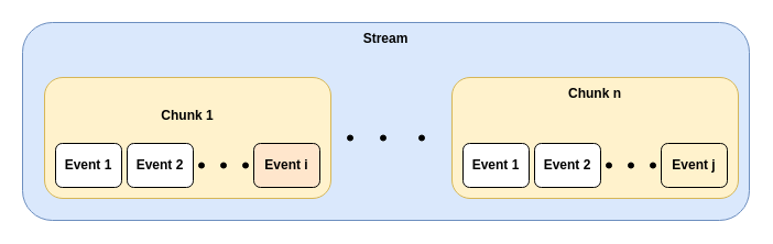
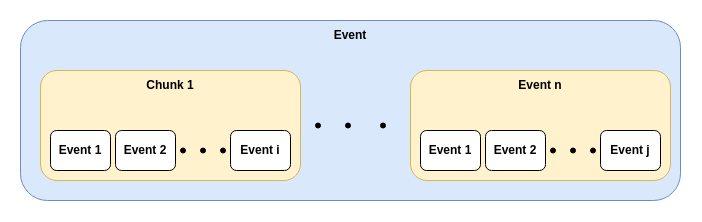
  <mxCell id="0" />
  <mxCell id="1" parent="0" />
  <mxCell id="2" value="" style="rounded=1;whiteSpace=wrap;html=1;fillColor=#dae8fc;strokeColor=#6c8ebf;" parent="1" vertex="1"><mxGeometry width="660" height="180" as="geometry" x="20" y="20" /></mxCell>
  <mxCell id="3" value="" style="rounded=1;whiteSpace=wrap;html=1;fillColor=#fff2cc;strokeColor=#d6b656;" parent="1" vertex="1"><mxGeometry x="40" y="70" width="260" height="110" as="geometry" /></mxCell>
- <mxCell id="4" value="&lt;b&gt;Stream&lt;/b&gt;" style="text;html=1;strokeColor=none;fillColor=none;align=center;verticalAlign=middle;whiteSpace=wrap;rounded=0;" parent="1" vertex="1"><mxGeometry x="320" width="60" height="30" as="geometry" y="20" /></mxCell>
+ <mxCell id="4" value="&lt;b&gt;Event&lt;/b&gt;" style="text;html=1;strokeColor=none;fillColor=none;align=center;verticalAlign=middle;whiteSpace=wrap;rounded=0;" parent="1" vertex="1"><mxGeometry x="320" width="60" height="30" as="geometry" y="20" /></mxCell>
  <mxCell id="5" value="&lt;b&gt;Event 1&lt;/b&gt;" style="rounded=1;whiteSpace=wrap;html=1;" parent="1" vertex="1"><mxGeometry x="50" y="130" width="60" height="40" as="geometry" /></mxCell>
  <mxCell id="6" value="&lt;b&gt;Event 2&lt;/b&gt;" style="rounded=1;whiteSpace=wrap;html=1;" parent="1" vertex="1"><mxGeometry x="115" y="130" width="60" height="40" as="geometry" /></mxCell>
- <mxCell id="7" value="&lt;b&gt;Event i&lt;/b&gt;" style="rounded=1;whiteSpace=wrap;html=1;fillColor=#ffe6cc;" parent="1" vertex="1"><mxGeometry x="230" y="130" width="60" height="40" as="geometry" /></mxCell>
+ <mxCell id="7" value="&lt;b&gt;Event i&lt;/b&gt;" style="rounded=1;whiteSpace=wrap;html=1;" parent="1" vertex="1"><mxGeometry x="230" y="130" width="60" height="40" as="geometry" /></mxCell>
  <mxCell id="8" value="" style="ellipse;whiteSpace=wrap;html=1;aspect=fixed;fillColor=#000;" parent="1" vertex="1"><mxGeometry x="180" y="147.5" width="5" height="5" as="geometry" /></mxCell>
  <mxCell id="9" value="" style="ellipse;whiteSpace=wrap;html=1;aspect=fixed;fillColor=#000;" parent="1" vertex="1"><mxGeometry x="200" y="147.5" width="5" height="5" as="geometry" /></mxCell>
  <mxCell id="10" value="" style="ellipse;whiteSpace=wrap;html=1;aspect=fixed;fillColor=#000;" parent="1" vertex="1"><mxGeometry x="220" y="147.5" width="5" height="5" as="geometry" /></mxCell>
- <mxCell id="11" value="&lt;b&gt;Chunk 1&lt;/b&gt;" style="text;html=1;strokeColor=none;fillColor=none;align=center;verticalAlign=middle;whiteSpace=wrap;rounded=0;" parent="1" vertex="1"><mxGeometry x="140" y="90" width="60" height="30" as="geometry" /></mxCell>
+ <mxCell id="11" value="&lt;b&gt;Chunk 1&lt;/b&gt;" style="text;html=1;strokeColor=none;fillColor=none;align=center;verticalAlign=middle;whiteSpace=wrap;rounded=0;" parent="1" vertex="1"><mxGeometry x="140" y="70" width="60" height="30" as="geometry" /></mxCell>
  <mxCell id="12" value="" style="rounded=1;whiteSpace=wrap;html=1;fillColor=#fff2cc;strokeColor=#d6b656;" parent="1" vertex="1"><mxGeometry x="410" y="70" width="260" height="110" as="geometry" /></mxCell>
  <mxCell id="13" value="&lt;b&gt;Event 1&lt;/b&gt;" style="rounded=1;whiteSpace=wrap;html=1;" parent="1" vertex="1"><mxGeometry x="420" y="130" width="60" height="40" as="geometry" /></mxCell>
  <mxCell id="14" value="&lt;b&gt;Event 2&lt;/b&gt;" style="rounded=1;whiteSpace=wrap;html=1;" parent="1" vertex="1"><mxGeometry x="485" y="130" width="60" height="40" as="geometry" /></mxCell>
- <mxCell id="15" value="&lt;b&gt;Event j&lt;/b&gt;" style="rounded=1;whiteSpace=wrap;html=1;fillColor=#fff2cc;" parent="1" vertex="1"><mxGeometry x="600" y="130" width="60" height="40" as="geometry" /></mxCell>
+ <mxCell id="15" value="&lt;b&gt;Event j&lt;/b&gt;" style="rounded=1;whiteSpace=wrap;html=1;" parent="1" vertex="1"><mxGeometry x="600" y="130" width="60" height="40" as="geometry" /></mxCell>
  <mxCell id="16" value="" style="ellipse;whiteSpace=wrap;html=1;aspect=fixed;fillColor=#000;" parent="1" vertex="1"><mxGeometry x="550" y="147.5" width="5" height="5" as="geometry" /></mxCell>
  <mxCell id="17" value="" style="ellipse;whiteSpace=wrap;html=1;aspect=fixed;fillColor=#000;" parent="1" vertex="1"><mxGeometry x="570" y="147.5" width="5" height="5" as="geometry" /></mxCell>
  <mxCell id="18" value="" style="ellipse;whiteSpace=wrap;html=1;aspect=fixed;fillColor=#000;" parent="1" vertex="1"><mxGeometry x="590" y="147.5" width="5" height="5" as="geometry" /></mxCell>
- <mxCell id="19" value="&lt;b&gt;Chunk n&lt;/b&gt;" style="text;html=1;strokeColor=none;fillColor=none;align=center;verticalAlign=middle;whiteSpace=wrap;rounded=0;" parent="1" vertex="1"><mxGeometry x="510" y="70" width="60" height="30" as="geometry" /></mxCell>
+ <mxCell id="19" value="&lt;b&gt;Event n&lt;/b&gt;" style="text;html=1;strokeColor=none;fillColor=none;align=center;verticalAlign=middle;whiteSpace=wrap;rounded=0;" parent="1" vertex="1"><mxGeometry x="510" y="70" width="60" height="30" as="geometry" /></mxCell>
  <mxCell id="20" value="" style="ellipse;whiteSpace=wrap;html=1;aspect=fixed;fillColor=#000;" parent="1" vertex="1"><mxGeometry x="315" y="122.5" width="5" height="5" as="geometry" /></mxCell>
  <mxCell id="21" value="" style="ellipse;whiteSpace=wrap;html=1;aspect=fixed;fillColor=#000;fontStyle=1" parent="1" vertex="1"><mxGeometry x="345" y="122.5" width="5" height="5" as="geometry" /></mxCell>
  <mxCell id="22" value="" style="ellipse;whiteSpace=wrap;html=1;aspect=fixed;fillColor=#000;" parent="1" vertex="1"><mxGeometry x="380" y="122.5" width="5" height="5" as="geometry" /></mxCell>
